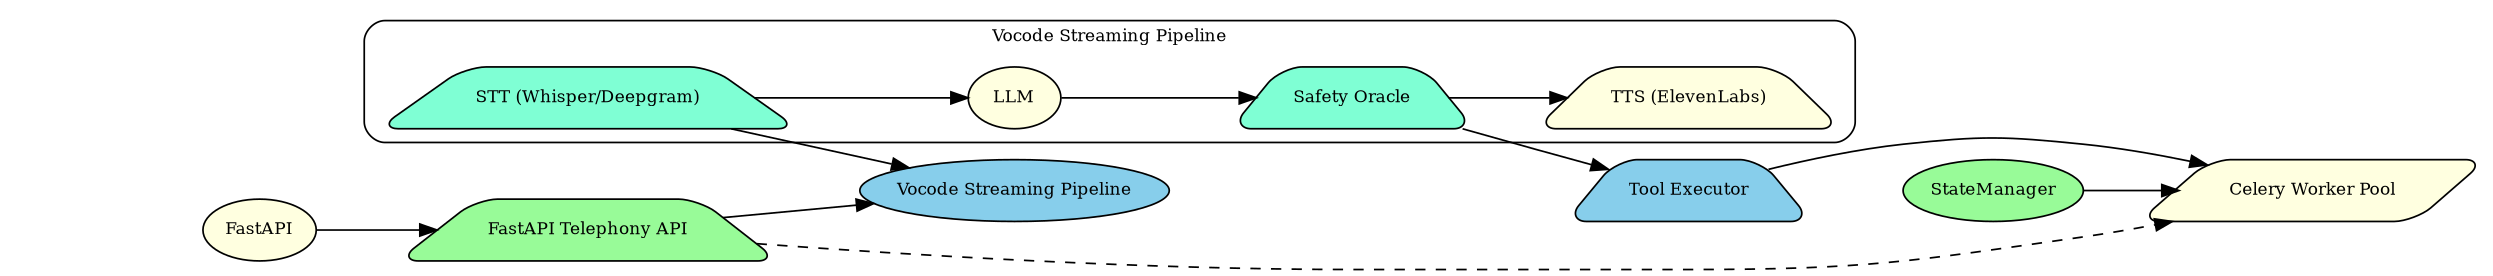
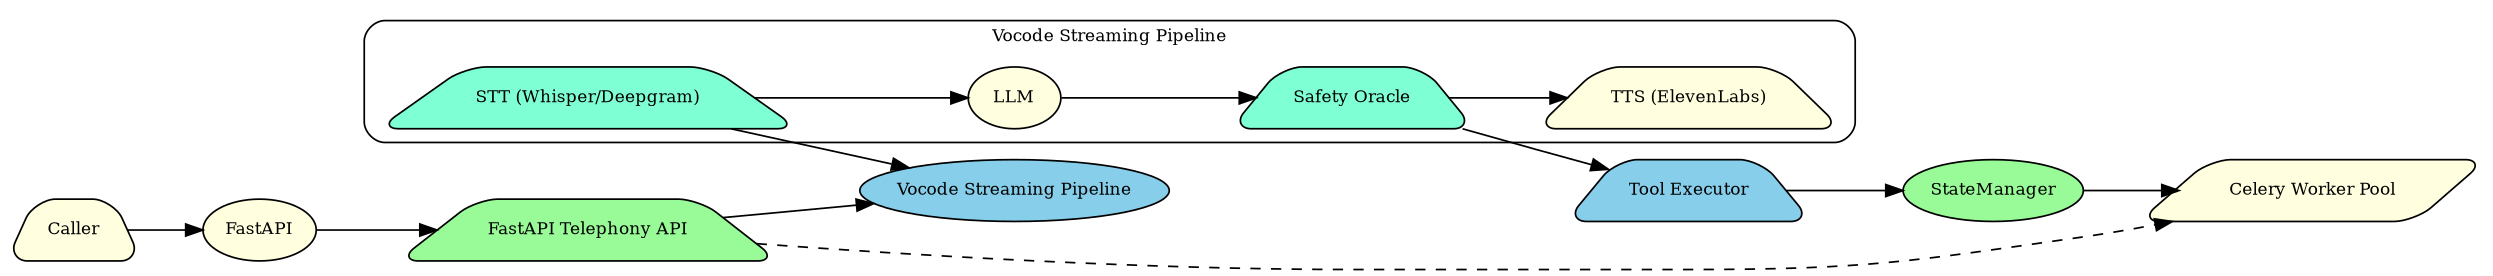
  digraph {
    fontsize=10
    rankdir=LR
    node [fillcolor=lightyellow fontsize=10 shape=trapezium style="rounded,filled"]
    "STT (Whisper/Deepgram)" [fillcolor=aquamarine]
    LLM [shape=ellipse]
    "Safety Oracle" [fillcolor=aquamarine]
    "TTS (ElevenLabs)"
    "Vocode Streaming Pipeline" [fillcolor=skyblue shape=ellipse]
    "Tool Executor" [fillcolor=skyblue]
    n7 [label=FastAPI shape=ellipse]
+   Caller
    "FastAPI Telephony API" [fillcolor=palegreen]
    "Celery Worker Pool" [shape=parallelogram]
    StateManager [fillcolor=palegreen shape=ellipse]
    subgraph cluster_1 {
      label="Vocode Streaming Pipeline"
      style=rounded
      "STT (Whisper/Deepgram)"
      LLM
      "Safety Oracle"
      "TTS (ElevenLabs)"
    }
    "STT (Whisper/Deepgram)" -> LLM
    "STT (Whisper/Deepgram)" -> "Vocode Streaming Pipeline"
    LLM -> "Safety Oracle"
    "Safety Oracle" -> "TTS (ElevenLabs)"
    "Safety Oracle" -> "Tool Executor"
-   "Tool Executor" -> "Celery Worker Pool"
+   "Tool Executor" -> StateManager
    n7 -> "FastAPI Telephony API"
+   Caller -> n7
    "FastAPI Telephony API" -> "Vocode Streaming Pipeline"
    "FastAPI Telephony API" -> "Celery Worker Pool" [style=dashed]
    StateManager -> "Celery Worker Pool"
  }
